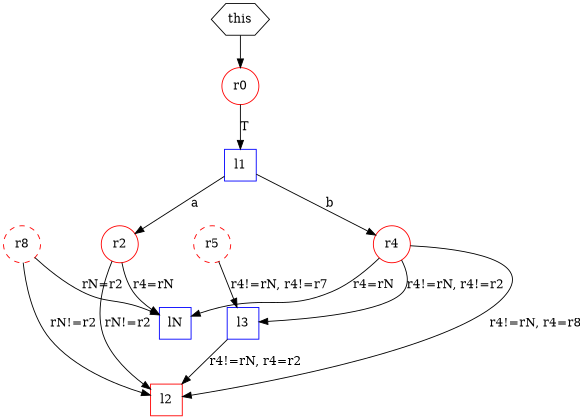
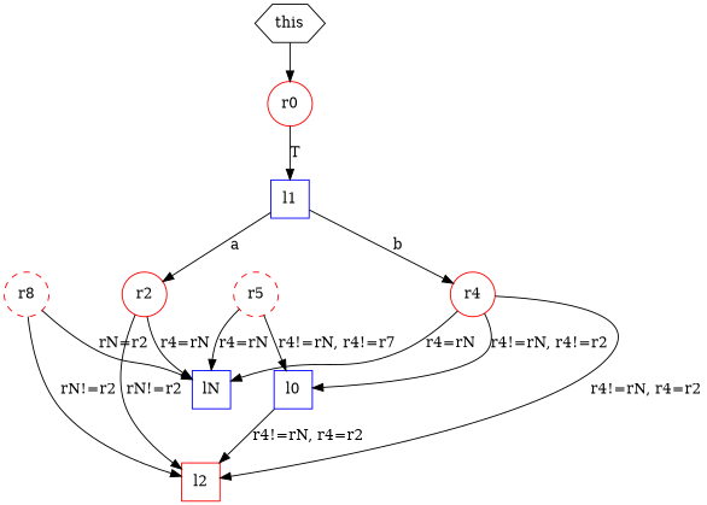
  digraph {
    node [color=red shape=circle]
    n1 [label=r0]
    n2 [color=blue label=l1 shape=square]
    n3 [label=r2]
    n4 [label=r4]
    n5 [color=blue label=lN shape=square]
    n6 [label=l2 shape=square]
-   n7 [color=blue label=l3 shape=square]
+   n7 [color=blue label=l0 shape=square]
    n8 [label=r8 style=dashed]
    n9 [label=this shape=hexagon color=""]
    n10 [label=r5 style=dashed]
    n1 -> n2 [label=T]
    n2 -> n3 [label=a]
    n2 -> n4 [label=b]
    n3 -> n5 [label="r4=rN"]
    n3 -> n6 [label="rN!=r2"]
    n4 -> n5 [label="r4=rN"]
-   n4 -> n6 [label="r4!=rN, r4=r8"]
+   n4 -> n6 [label="r4!=rN, r4=r2"]
    n4 -> n7 [label="r4!=rN, r4!=r2"]
    n7 -> n6 [label="r4!=rN, r4=r2"]
    n8 -> n5 [label="rN=r2"]
    n8 -> n6 [label="rN!=r2"]
    n9 -> n1
+   n10 -> n5 [label="r4=rN"]
    n10 -> n7 [label="r4!=rN, r4!=r7"]
  }
